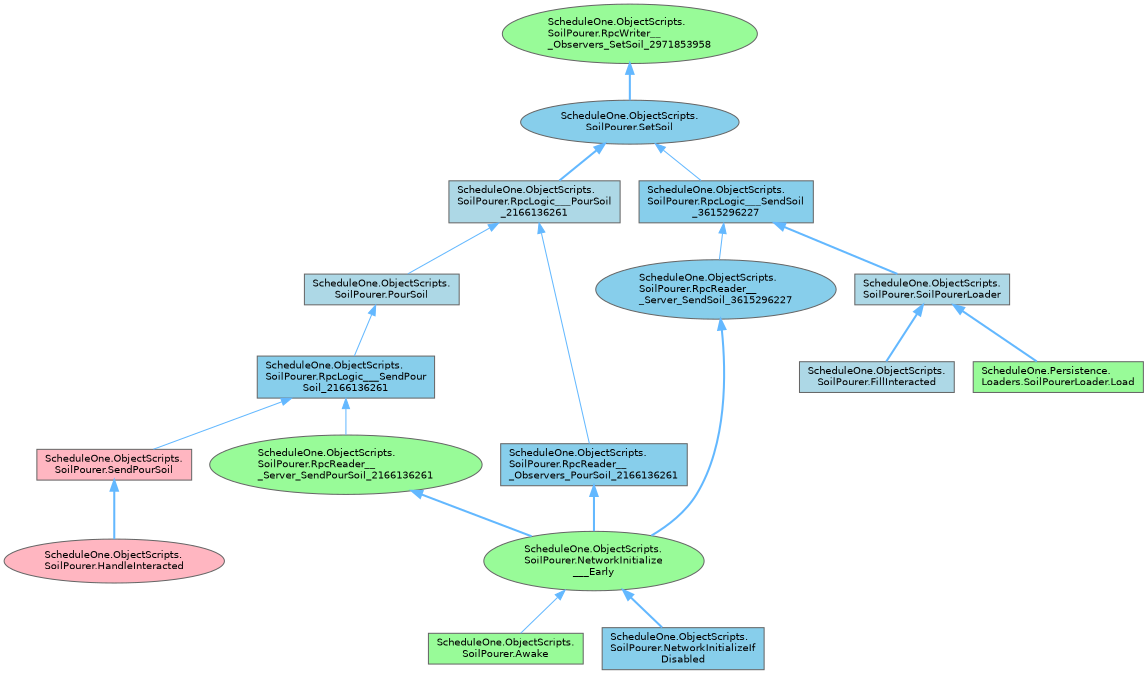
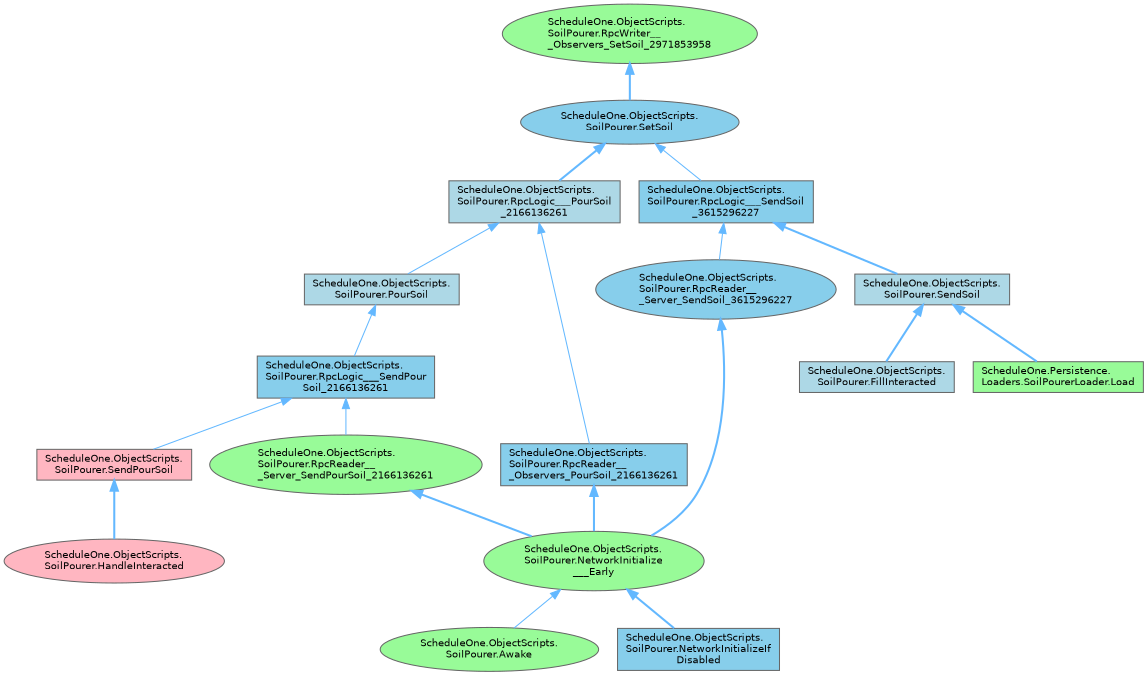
  digraph {
    rankdir=TB
    node [color=grey40 fillcolor=skyblue fontname=Helvetica fontsize=10 shape=box style=filled]
    edge [color=steelblue1 dir=back fontname=Helvetica fontsize=10 labelfontname=Helvetica labelfontsize=10 style=bold]
    n1 [color=gray40 fillcolor=palegreen fontcolor=black height=0.2 label="ScheduleOne.ObjectScripts.\lSoilPourer.RpcWriter__\l_Observers_SetSoil_2971853958" shape=ellipse width=0.4]
    n2 [height=0.2 label="ScheduleOne.ObjectScripts.\lSoilPourer.SetSoil" shape=ellipse width=0.4]
    n3 [fillcolor=lightblue height=0.2 label="ScheduleOne.ObjectScripts.\lSoilPourer.RpcLogic___PourSoil\l_2166136261" width=0.4]
    n4 [height=0.2 label="ScheduleOne.ObjectScripts.\lSoilPourer.RpcLogic___SendSoil\l_3615296227" width=0.4]
    n5 [fillcolor=lightblue height=0.2 label="ScheduleOne.ObjectScripts.\lSoilPourer.PourSoil" width=0.4]
    n6 [height=0.2 label="ScheduleOne.ObjectScripts.\lSoilPourer.RpcReader__\l_Observers_PourSoil_2166136261" width=0.4]
    n7 [height=0.2 label="ScheduleOne.ObjectScripts.\lSoilPourer.RpcReader__\l_Server_SendSoil_3615296227" shape=ellipse width=0.4]
-   n8 [fillcolor=lightblue height=0.2 label="ScheduleOne.ObjectScripts.\lSoilPourer.SoilPourerLoader" width=0.4]
+   n8 [fillcolor=lightblue height=0.2 label="ScheduleOne.ObjectScripts.\lSoilPourer.SendSoil" width=0.4]
    n9 [height=0.2 label="ScheduleOne.ObjectScripts.\lSoilPourer.RpcLogic___SendPour\lSoil_2166136261" width=0.4]
    n10 [fillcolor=palegreen height=0.2 label="ScheduleOne.ObjectScripts.\lSoilPourer.NetworkInitialize\l___Early" shape=ellipse width=0.4]
    n11 [fillcolor=palegreen height=0.2 label="ScheduleOne.ObjectScripts.\lSoilPourer.RpcReader__\l_Server_SendPourSoil_2166136261" shape=ellipse width=0.4]
    n12 [fillcolor=lightpink height=0.2 label="ScheduleOne.ObjectScripts.\lSoilPourer.SendPourSoil" width=0.4]
    n13 [fillcolor=lightpink height=0.2 label="ScheduleOne.ObjectScripts.\lSoilPourer.HandleInteracted" shape=ellipse width=0.4]
-   n14 [fillcolor=palegreen height=0.2 label="ScheduleOne.ObjectScripts.\lSoilPourer.Awake" width=0.4]
+   n14 [fillcolor=palegreen height=0.2 label="ScheduleOne.ObjectScripts.\lSoilPourer.Awake" shape=ellipse width=0.4]
    n15 [height=0.2 label="ScheduleOne.ObjectScripts.\lSoilPourer.NetworkInitializeIf\lDisabled" width=0.4]
    n16 [fillcolor=lightblue height=0.2 label="ScheduleOne.ObjectScripts.\lSoilPourer.FillInteracted" width=0.4]
    n17 [fillcolor=palegreen height=0.2 label="ScheduleOne.Persistence.\lLoaders.SoilPourerLoader.Load" width=0.4]
    n1 -> n2
    n2 -> n3
    n2 -> n4 [style=solid]
    n3 -> n5 [style=solid]
    n3 -> n6 [style=solid]
    n4 -> n7 [style=solid]
    n4 -> n8
    n5 -> n9 [style=solid]
    n6 -> n10
    n7 -> n10
    n8 -> n16
    n8 -> n17
    n9 -> n11 [style=solid]
    n9 -> n12 [style=solid]
    n10 -> n14 [style=solid]
    n10 -> n15
    n11 -> n10
    n12 -> n13
  }
